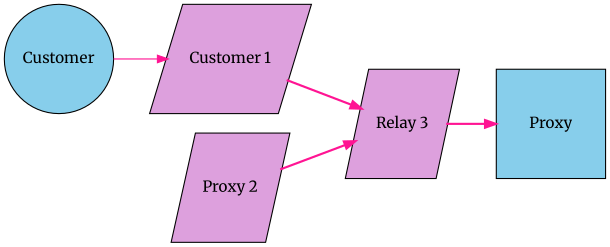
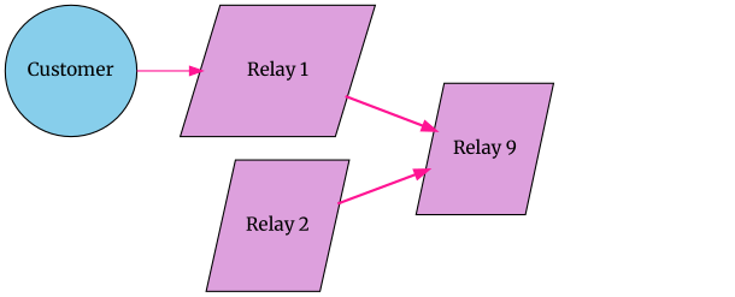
  digraph {
    fontname=Merriweather
    rankdir=LR
    node [fillcolor=plum fontname=Merriweather shape=parallelogram style=filled]
    edge [color=deeppink fontname=Merriweather style=bold]
    Customer [fillcolor=skyblue height=1.4 shape=circle]
-   "Relay 1" [height=1.4 label="Customer 1"]
-   "Relay 3" [height=1.4]
-   "Relay 2" [height=1.4 label="Proxy 2"]
-   Proxy [fillcolor=skyblue height=1.4 shape=square]
+   "Relay 1" [height=1.4]
+   "Relay 3" [height=1.4 label="Relay 9"]
+   "Relay 2" [height=1.4]
    Customer -> "Relay 1" [style=solid]
    "Relay 1" -> "Relay 3"
-   "Relay 3" -> Proxy
    "Relay 2" -> "Relay 3"
  }
